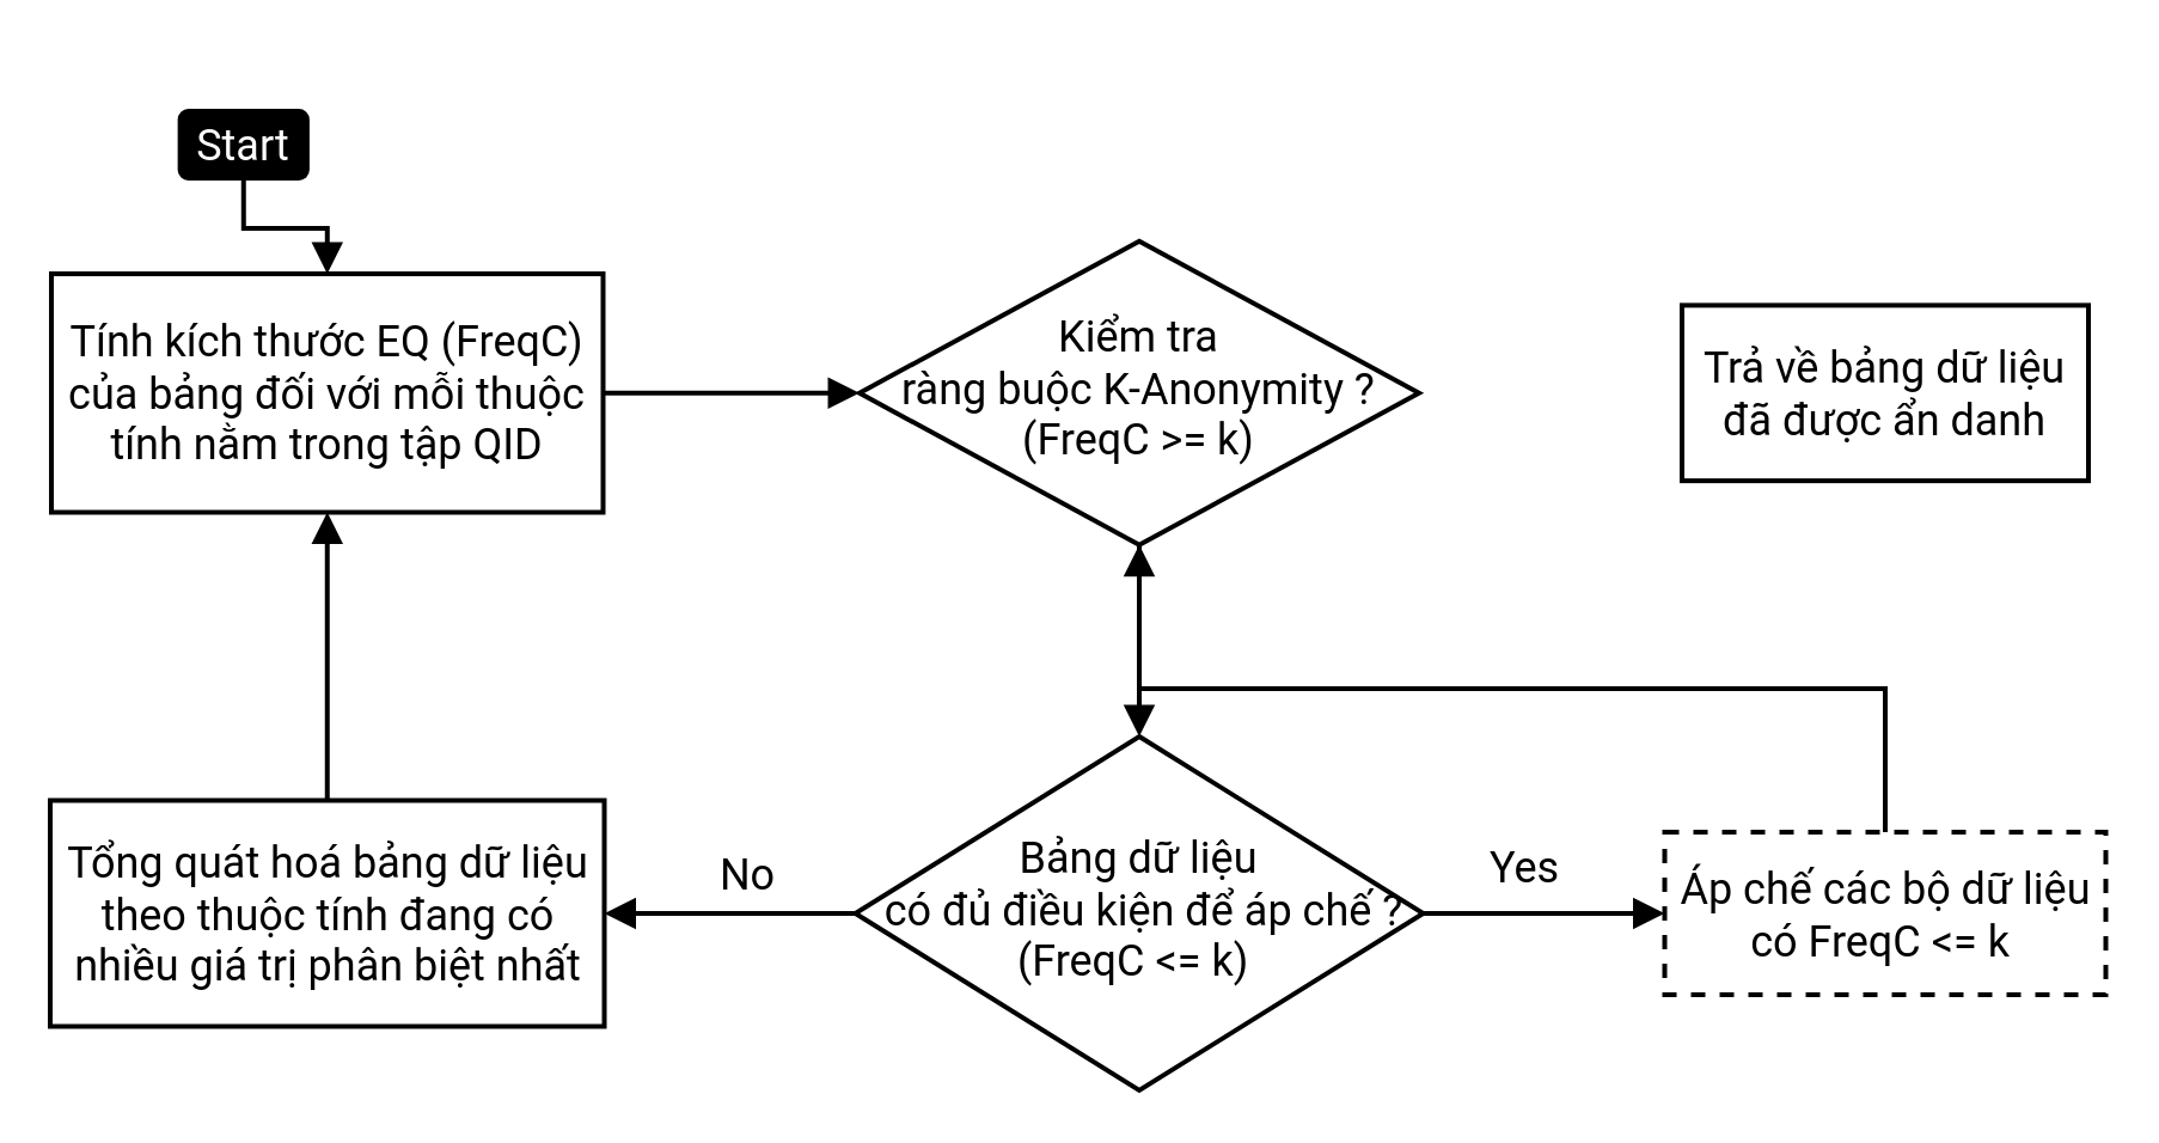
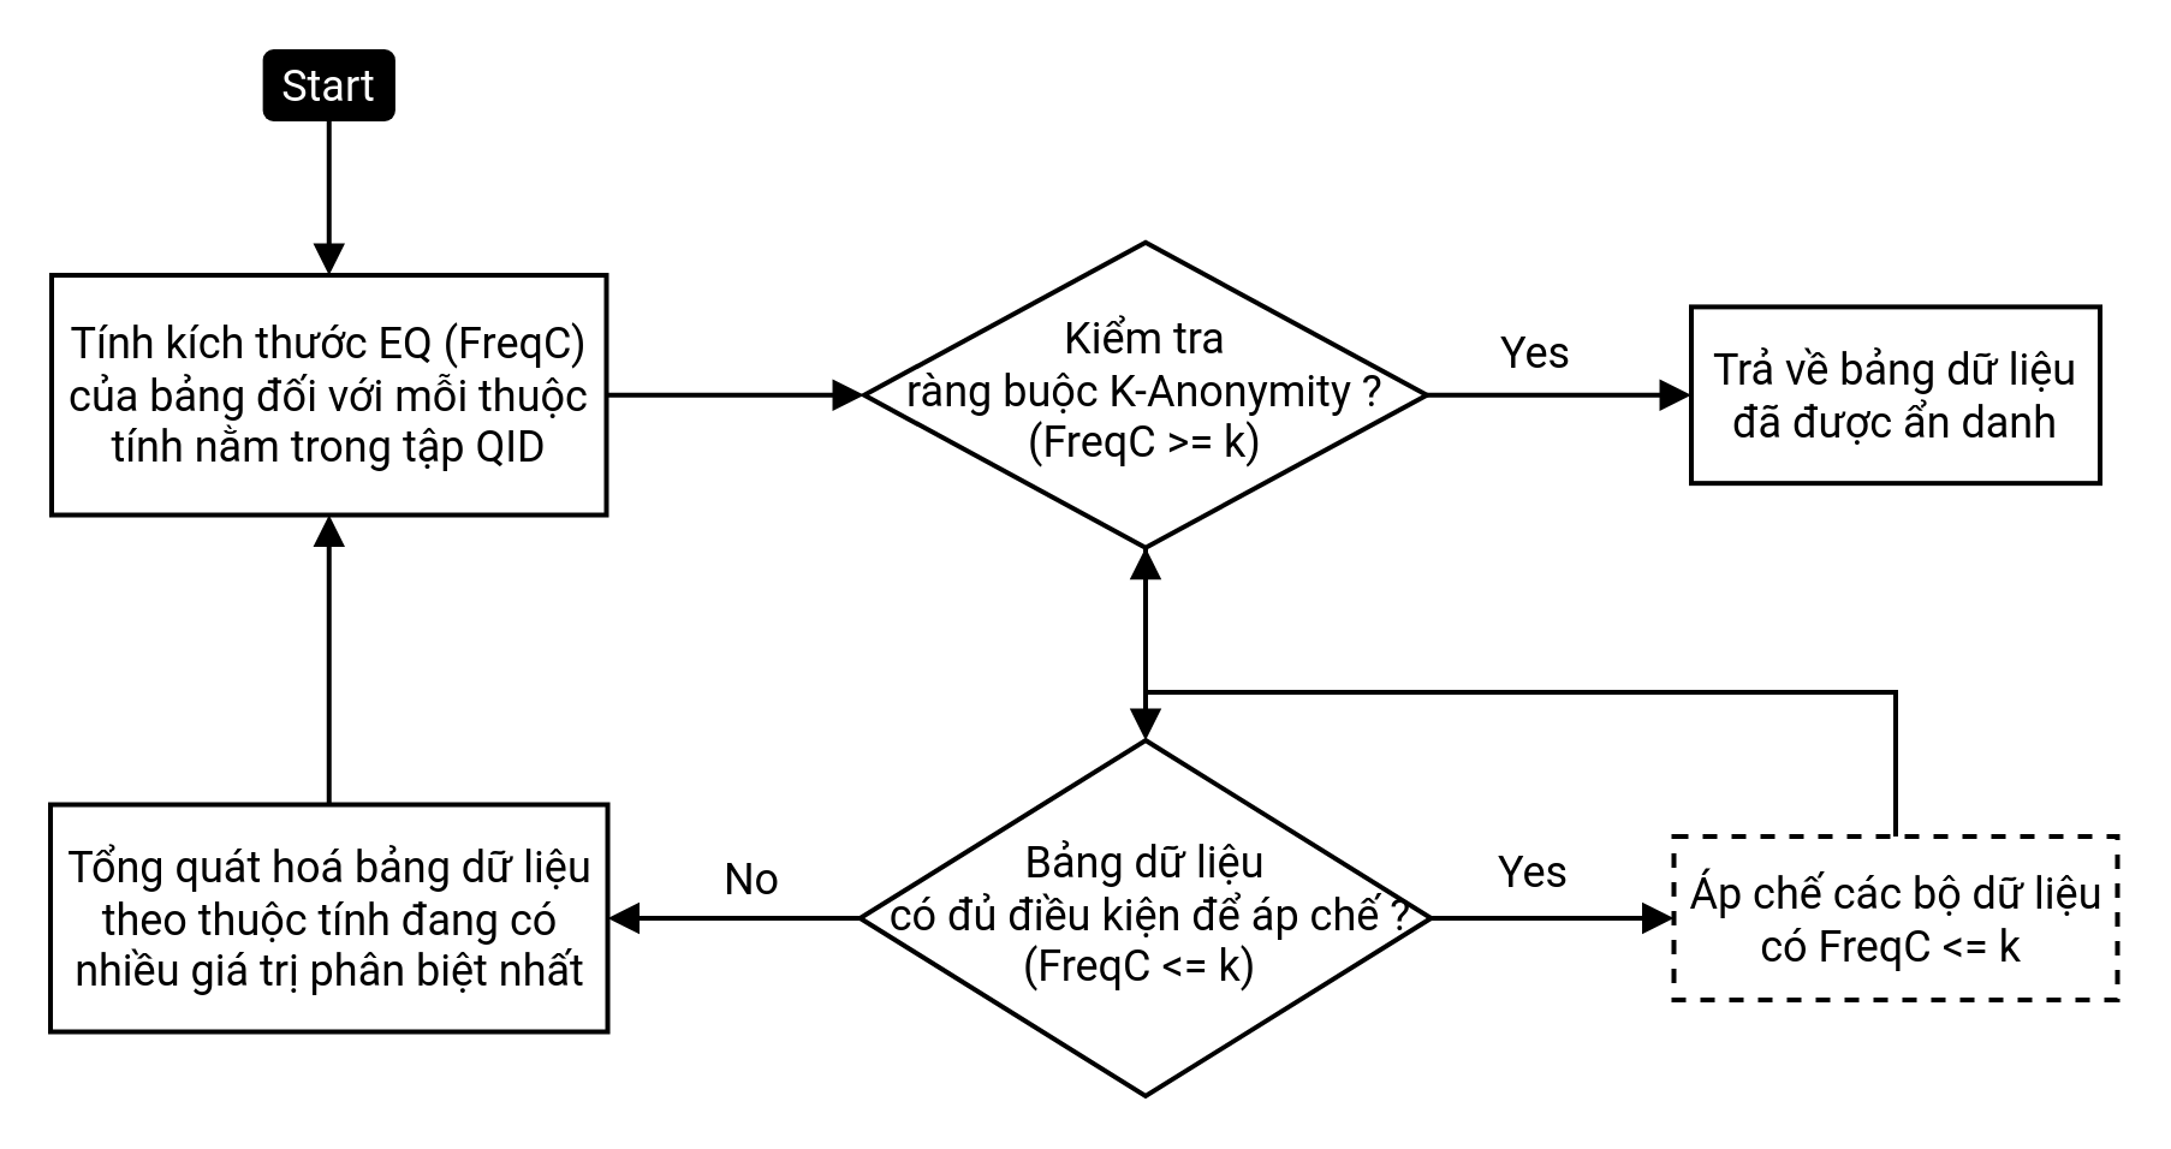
  <mxCell id="0" />
  <mxCell id="1" parent="0" />
  <mxCell id="2" value="Tính kích thước EQ (FreqC) của bảng đối với mỗi thuộc tính nằm trong tập QID" style="rounded=0;whiteSpace=wrap;html=1;fontSize=18;glass=0;strokeWidth=2;shadow=0;spacingLeft=5;spacingRight=5;gradientColor=#ffffff;fillColor=none;fontFamily=roboto;fontSource=https%3A%2F%2Ffonts.googleapis.com%2Fcss2%3Ffamily%3DRoboto%26display%3Dswap;" parent="1" vertex="1"><mxGeometry x="21" y="114.01" width="230.75" height="99.75" as="geometry" /></mxCell>
  <mxCell id="3" value="No" style="edgeStyle=orthogonalEdgeStyle;rounded=0;html=1;jettySize=auto;orthogonalLoop=1;fontSize=18;endArrow=block;endFill=1;endSize=8;strokeWidth=2;shadow=0;labelBackgroundColor=none;exitX=0;exitY=0.5;exitDx=0;exitDy=0;entryX=1;entryY=0.5;entryDx=0;entryDy=0;fontFamily=roboto;fontSource=https%3A%2F%2Ffonts.googleapis.com%2Fcss2%3Ffamily%3DRoboto%26display%3Dswap;" parent="1" source="8" target="4" edge="1"><mxGeometry x="-0.138" y="-18" relative="1" as="geometry"><mxPoint y="1" as="offset" /><mxPoint x="446" y="322" as="sourcePoint" /><mxPoint x="292" y="332" as="targetPoint" /></mxGeometry></mxCell>
  <mxCell id="4" value="Tổng quát hoá bảng dữ liệu theo thuộc tính đang có nhiều giá trị phân biệt nhất" style="rounded=0;whiteSpace=wrap;html=1;fontSize=18;glass=0;strokeWidth=2;shadow=0;spacingLeft=5;spacingRight=5;gradientColor=#ffffff;fillColor=none;fontFamily=roboto;fontSource=https%3A%2F%2Ffonts.googleapis.com%2Fcss2%3Ffamily%3DRoboto%26display%3Dswap;" parent="1" vertex="1"><mxGeometry x="20.51" y="334.25" width="231.75" height="94.5" as="geometry" /></mxCell>
- <mxCell id="5" value="Start" style="rounded=1;whiteSpace=wrap;html=1;fontSize=18;glass=0;strokeWidth=1;shadow=0;fontColor=#FFFFFF;perimeterSpacing=0;fontFamily=roboto;fontSource=https%3A%2F%2Ffonts.googleapis.com%2Fcss2%3Ffamily%3DRoboto%26display%3Dswap;strokeColor=none;fillColor=#000000;" parent="1" vertex="1"><mxGeometry x="73.82" y="45" width="55.13" height="30" as="geometry" /></mxCell>
+ <mxCell id="5" value="Start" style="rounded=1;whiteSpace=wrap;html=1;fontSize=18;glass=0;strokeWidth=1;shadow=0;fontColor=#FFFFFF;perimeterSpacing=0;fontFamily=roboto;fontSource=https%3A%2F%2Ffonts.googleapis.com%2Fcss2%3Ffamily%3DRoboto%26display%3Dswap;strokeColor=none;fillColor=#000000;" parent="1" vertex="1"><mxGeometry x="108.82" y="20" width="55.13" height="30" as="geometry" /></mxCell>
  <mxCell id="6" value="Kiểm tra &lt;br style=&quot;font-size: 18px;&quot;&gt;ràng buộc K-Anonymity ?&lt;br style=&quot;font-size: 18px;&quot;&gt;(FreqC &amp;gt;= k)" style="rhombus;whiteSpace=wrap;html=1;shadow=0;fontFamily=roboto;fontSize=18;align=center;strokeWidth=2;spacing=6;spacingTop=-4;gradientColor=#ffffff;fillColor=none;fontSource=https%3A%2F%2Ffonts.googleapis.com%2Fcss2%3Ffamily%3DRoboto%26display%3Dswap;" parent="1" vertex="1"><mxGeometry x="359" y="100.38" width="234" height="127" as="geometry" /></mxCell>
  <mxCell id="7" value="Trả về bảng dữ liệu đã được ẩn danh" style="rounded=0;whiteSpace=wrap;html=1;fontSize=18;glass=0;strokeWidth=2;shadow=0;spacingLeft=5;spacingRight=5;gradientColor=#ffffff;fillColor=none;fontFamily=roboto;fontSource=https%3A%2F%2Ffonts.googleapis.com%2Fcss2%3Ffamily%3DRoboto%26display%3Dswap;" parent="1" vertex="1"><mxGeometry x="703" y="127.19" width="170" height="73.38" as="geometry" /></mxCell>
  <mxCell id="8" value="Bảng dữ liệu&lt;br style=&quot;font-size: 18px;&quot;&gt;&amp;nbsp;có đủ điều kiện để áp chế ? (FreqC &amp;lt;= k)&amp;nbsp;" style="rhombus;whiteSpace=wrap;html=1;shadow=0;fontFamily=roboto;fontSize=18;align=center;strokeWidth=2;spacing=6;spacingTop=-4;gradientColor=#ffffff;fillColor=none;fontSource=https%3A%2F%2Ffonts.googleapis.com%2Fcss2%3Ffamily%3DRoboto%26display%3Dswap;" parent="1" vertex="1"><mxGeometry x="357.25" y="307.5" width="237.5" height="148" as="geometry" /></mxCell>
  <mxCell id="9" value="" style="rounded=0;html=1;jettySize=auto;orthogonalLoop=1;fontSize=18;endArrow=block;endFill=1;endSize=8;strokeWidth=2;shadow=0;labelBackgroundColor=none;edgeStyle=orthogonalEdgeStyle;entryX=0.5;entryY=0;entryDx=0;entryDy=0;exitX=0.5;exitY=1;exitDx=0;exitDy=0;fontColor=#00CFCC;fontFamily=roboto;fontSource=https%3A%2F%2Ffonts.googleapis.com%2Fcss2%3Ffamily%3DRoboto%26display%3Dswap;" parent="1" source="6" target="8" edge="1"><mxGeometry relative="1" as="geometry"><mxPoint x="288" y="191" as="sourcePoint" /><mxPoint x="409" y="191" as="targetPoint" /></mxGeometry></mxCell>
  <mxCell id="10" value="Áp chế các bộ dữ liệu có FreqC &amp;lt;= k&amp;nbsp;" style="rounded=0;whiteSpace=wrap;html=1;fontSize=18;glass=0;strokeWidth=2;shadow=0;spacingLeft=5;spacingRight=5;gradientColor=#ffffff;fillColor=none;fontFamily=roboto;fontSource=https%3A%2F%2Ffonts.googleapis.com%2Fcss2%3Ffamily%3DRoboto%26display%3Dswap;dashed=1;" parent="1" vertex="1"><mxGeometry x="695.75" y="347.5" width="184.5" height="68" as="geometry" /></mxCell>
  <mxCell id="11" value="&lt;font style=&quot;font-size: 18px;&quot;&gt;No&lt;/font&gt;" style="text;html=1;align=center;verticalAlign=middle;resizable=0;points=[];autosize=1;strokeColor=none;fontColor=#FFFFFF;fontFamily=roboto;fontSource=https%3A%2F%2Ffonts.googleapis.com%2Fcss2%3Ffamily%3DRoboto%26display%3Dswap;fontSize=18;" parent="1" vertex="1"><mxGeometry x="479" y="243" width="32" height="26" as="geometry" /></mxCell>
  <mxCell id="12" value="" style="rounded=0;html=1;jettySize=auto;orthogonalLoop=1;fontSize=18;endArrow=block;endFill=1;endSize=8;strokeWidth=2;shadow=0;labelBackgroundColor=none;edgeStyle=orthogonalEdgeStyle;exitX=0.5;exitY=1;exitDx=0;exitDy=0;entryX=0.5;entryY=0;entryDx=0;entryDy=0;fontFamily=roboto;fontSource=https%3A%2F%2Ffonts.googleapis.com%2Fcss2%3Ffamily%3DRoboto%26display%3Dswap;" parent="1" source="5" target="2" edge="1"><mxGeometry relative="1" as="geometry"><mxPoint x="176.01" y="50" as="sourcePoint" /><mxPoint x="176.005" y="114.01" as="targetPoint" /></mxGeometry></mxCell>
  <mxCell id="13" value="Yes" style="rounded=0;html=1;jettySize=auto;orthogonalLoop=1;fontSize=18;endArrow=block;endFill=1;endSize=8;strokeWidth=2;shadow=0;labelBackgroundColor=none;edgeStyle=orthogonalEdgeStyle;exitX=1;exitY=0.5;exitDx=0;exitDy=0;entryX=0;entryY=0.5;entryDx=0;entryDy=0;fontFamily=roboto;fontSource=https%3A%2F%2Ffonts.googleapis.com%2Fcss2%3Ffamily%3DRoboto%26display%3Dswap;" parent="1" source="8" target="10" edge="1"><mxGeometry x="-0.163" y="21" relative="1" as="geometry"><mxPoint y="1" as="offset" /><mxPoint x="598" y="420" as="sourcePoint" /><mxPoint x="699" y="420" as="targetPoint" /></mxGeometry></mxCell>
  <mxCell id="14" value="" style="rounded=0;html=1;jettySize=auto;orthogonalLoop=1;fontSize=18;endArrow=block;endFill=1;endSize=8;strokeWidth=2;shadow=0;labelBackgroundColor=none;edgeStyle=orthogonalEdgeStyle;exitX=0.5;exitY=0;exitDx=0;exitDy=0;fontFamily=roboto;fontSource=https%3A%2F%2Ffonts.googleapis.com%2Fcss2%3Ffamily%3DRoboto%26display%3Dswap;" parent="1" source="10" target="6" edge="1"><mxGeometry relative="1" as="geometry"><mxPoint x="835" y="347.5" as="sourcePoint" /><mxPoint x="835" y="200.57" as="targetPoint" /></mxGeometry></mxCell>
+ <mxCell id="15" value="Yes" style="rounded=0;html=1;jettySize=auto;orthogonalLoop=1;fontSize=18;endArrow=block;endFill=1;endSize=8;strokeWidth=2;shadow=0;labelBackgroundColor=none;edgeStyle=orthogonalEdgeStyle;exitX=1;exitY=0.5;exitDx=0;exitDy=0;entryX=0;entryY=0.5;entryDx=0;entryDy=0;fontFamily=roboto;fontSource=https%3A%2F%2Ffonts.googleapis.com%2Fcss2%3Ffamily%3DRoboto%26display%3Dswap;" parent="1" source="6" target="7" edge="1"><mxGeometry x="-0.182" y="18" relative="1" as="geometry"><mxPoint as="offset" /><mxPoint x="590" y="218" as="sourcePoint" /><mxPoint x="700" y="218" as="targetPoint" /></mxGeometry></mxCell>
  <mxCell id="16" value="" style="rounded=0;html=1;jettySize=auto;orthogonalLoop=1;fontSize=18;endArrow=block;endFill=1;endSize=8;strokeWidth=2;shadow=0;labelBackgroundColor=none;edgeStyle=orthogonalEdgeStyle;entryX=0;entryY=0.5;entryDx=0;entryDy=0;exitX=1;exitY=0.5;exitDx=0;exitDy=0;fontFamily=roboto;fontSource=https%3A%2F%2Ffonts.googleapis.com%2Fcss2%3Ffamily%3DRoboto%26display%3Dswap;" parent="1" source="2" target="6" edge="1"><mxGeometry relative="1" as="geometry"><mxPoint x="262" y="217.005" as="sourcePoint" /><mxPoint x="369.25" y="217" as="targetPoint" /></mxGeometry></mxCell>
  <mxCell id="17" value="" style="rounded=0;html=1;jettySize=auto;orthogonalLoop=1;fontSize=18;endArrow=block;endFill=1;endSize=8;strokeWidth=2;shadow=0;labelBackgroundColor=none;edgeStyle=orthogonalEdgeStyle;entryX=0.5;entryY=1;entryDx=0;entryDy=0;exitX=0.5;exitY=0;exitDx=0;exitDy=0;fontColor=#00CFCC;fontFamily=roboto;fontSource=https%3A%2F%2Ffonts.googleapis.com%2Fcss2%3Ffamily%3DRoboto%26display%3Dswap;" edge="1" parent="1" source="4" target="2"><mxGeometry relative="1" as="geometry"><mxPoint x="486" y="237.38" as="sourcePoint" /><mxPoint x="486" y="317.5" as="targetPoint" /></mxGeometry></mxCell>
